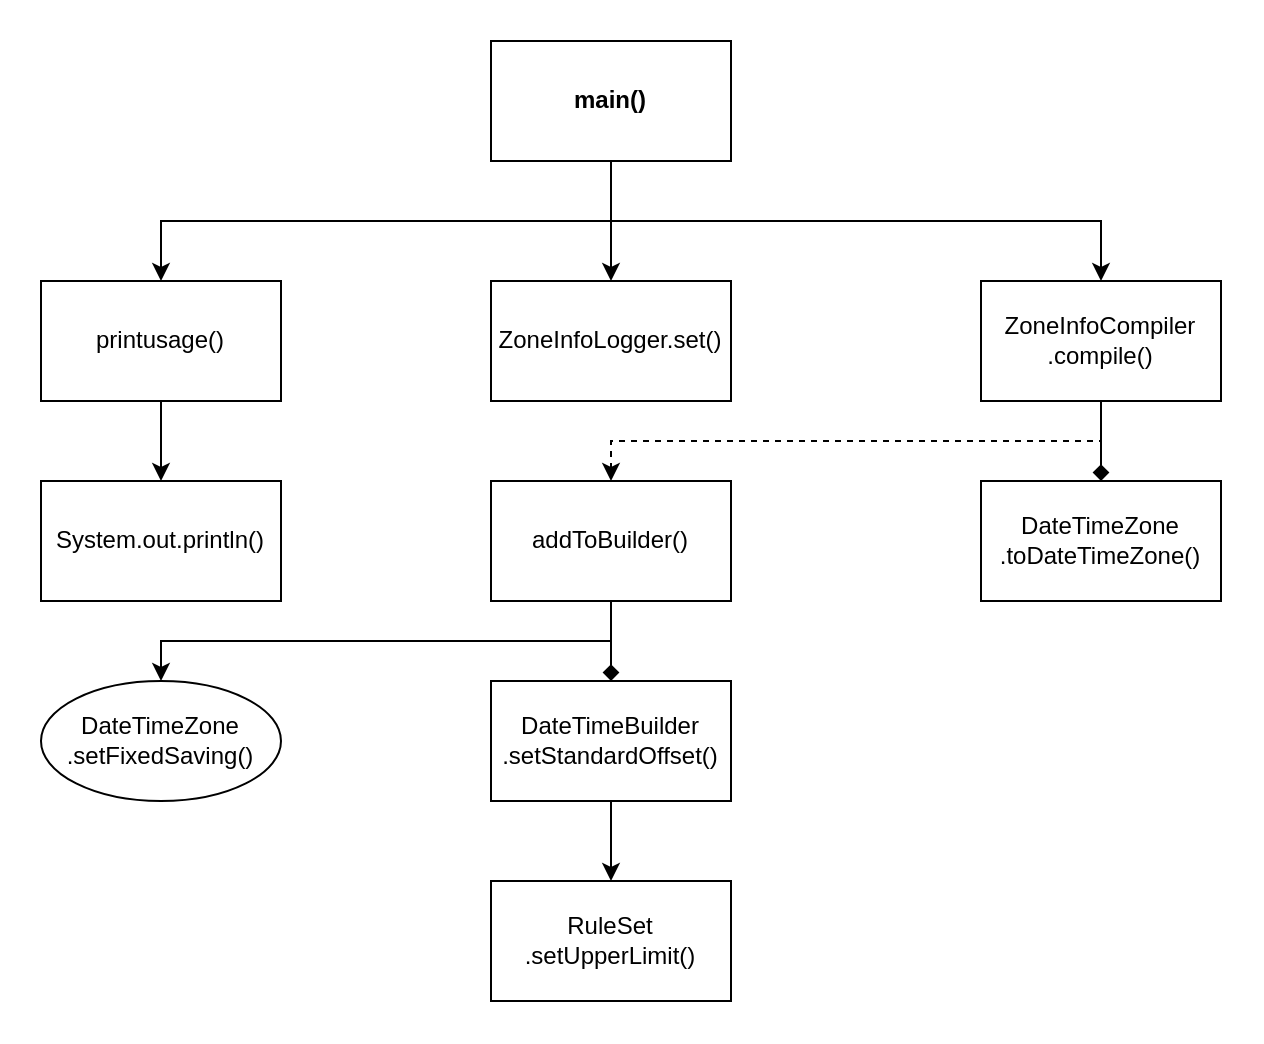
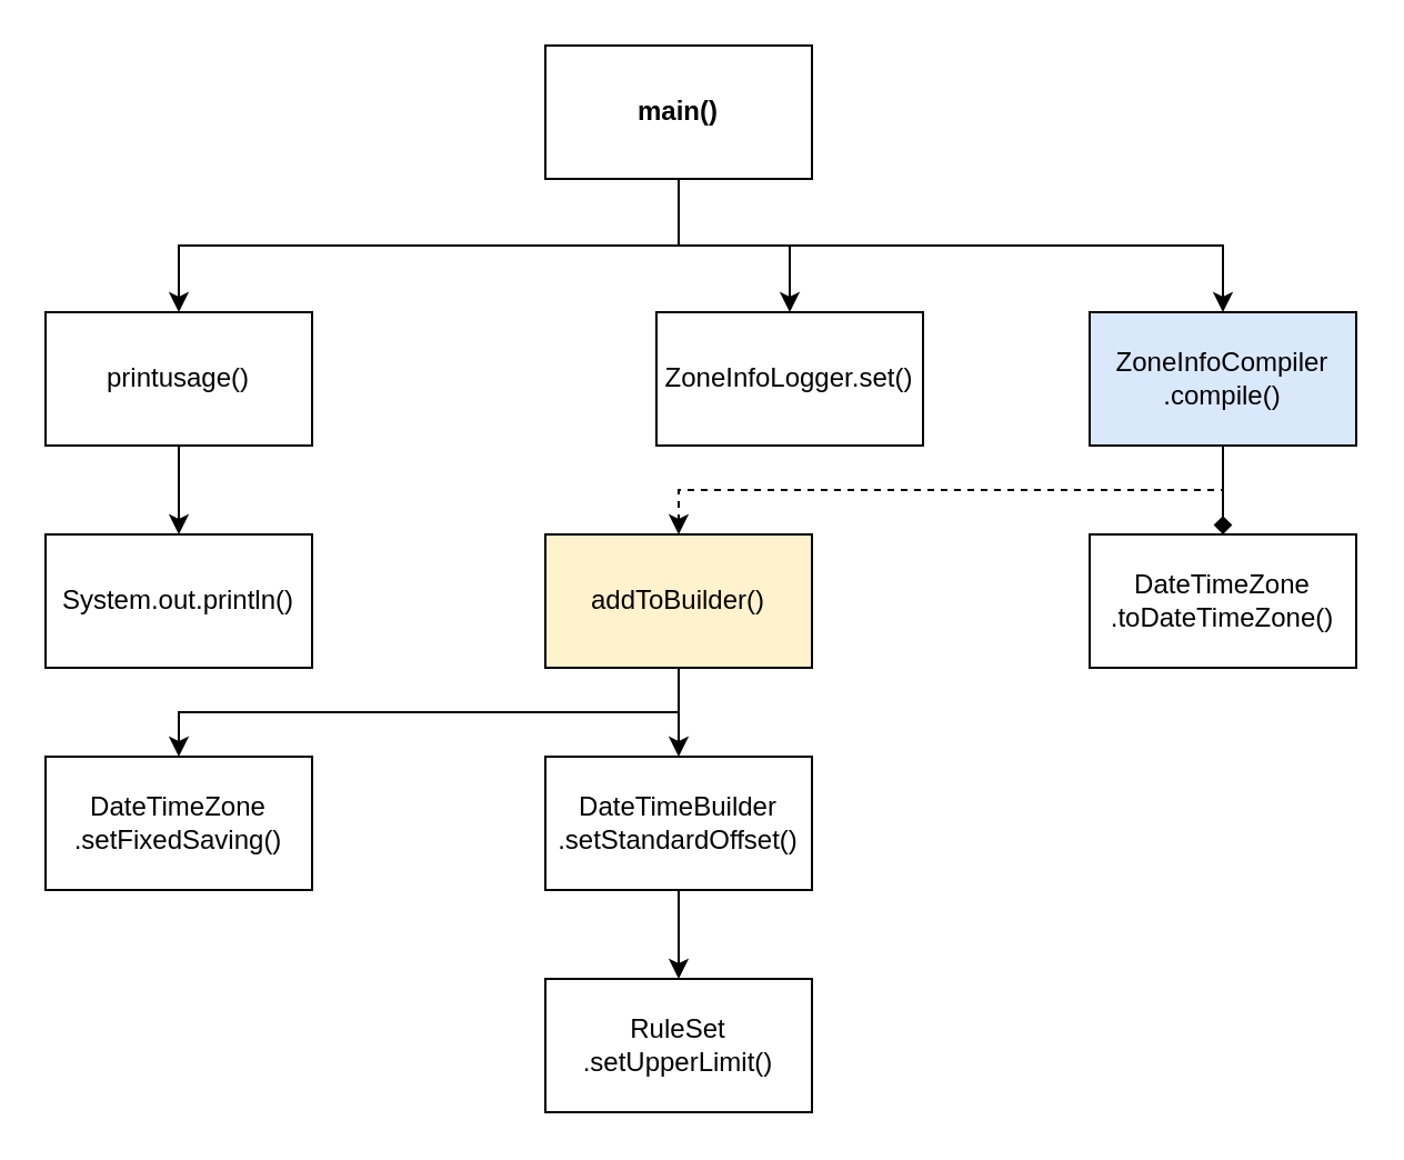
  <mxCell id="0" />
  <mxCell id="1" parent="0" />
  <mxCell id="2" style="edgeStyle=orthogonalEdgeStyle;rounded=0;orthogonalLoop=1;jettySize=auto;html=1;exitX=0.5;exitY=1;exitDx=0;exitDy=0;" edge="1" parent="1" source="5" target="7"><mxGeometry relative="1" as="geometry" /></mxCell>
  <mxCell id="3" style="edgeStyle=orthogonalEdgeStyle;rounded=0;orthogonalLoop=1;jettySize=auto;html=1;exitX=0.5;exitY=1;exitDx=0;exitDy=0;" edge="1" parent="1" source="5" target="9"><mxGeometry relative="1" as="geometry"><mxPoint x="360" y="140" as="targetPoint" /></mxGeometry></mxCell>
  <mxCell id="4" style="edgeStyle=orthogonalEdgeStyle;rounded=0;orthogonalLoop=1;jettySize=auto;html=1;exitX=0.5;exitY=1;exitDx=0;exitDy=0;" edge="1" parent="1" source="5" target="12"><mxGeometry relative="1" as="geometry" /></mxCell>
  <mxCell id="5" value="main()" style="rounded=0;whiteSpace=wrap;html=1;fontStyle=1" vertex="1" parent="1"><mxGeometry x="245" y="20" width="120" height="60" as="geometry" /></mxCell>
  <mxCell id="6" style="edgeStyle=orthogonalEdgeStyle;rounded=0;orthogonalLoop=1;jettySize=auto;html=1;exitX=0.5;exitY=1;exitDx=0;exitDy=0;" edge="1" parent="1" source="7" target="8"><mxGeometry relative="1" as="geometry" /></mxCell>
  <mxCell id="7" value="printusage()" style="rounded=0;whiteSpace=wrap;html=1;" vertex="1" parent="1"><mxGeometry x="20" y="140" width="120" height="60" as="geometry" /></mxCell>
  <mxCell id="8" value="System.out.println()" style="rounded=0;whiteSpace=wrap;html=1;" vertex="1" parent="1"><mxGeometry x="20" y="240" width="120" height="60" as="geometry" /></mxCell>
- <mxCell id="9" value="ZoneInfoLogger.set()" style="rounded=0;whiteSpace=wrap;html=1;" vertex="1" parent="1"><mxGeometry x="245" y="140" width="120" height="60" as="geometry" /></mxCell>
+ <mxCell id="9" value="ZoneInfoLogger.set()" style="rounded=0;whiteSpace=wrap;html=1;" vertex="1" parent="1"><mxGeometry x="295" y="140" width="120" height="60" as="geometry" /></mxCell>
  <mxCell id="10" style="edgeStyle=orthogonalEdgeStyle;rounded=0;orthogonalLoop=1;jettySize=auto;html=1;exitX=0.5;exitY=1;exitDx=0;exitDy=0;entryX=0.5;entryY=0;entryDx=0;entryDy=0;dashed=1;" edge="1" parent="1" source="12" target="15"><mxGeometry relative="1" as="geometry" /></mxCell>
  <mxCell id="11" style="edgeStyle=orthogonalEdgeStyle;rounded=0;orthogonalLoop=1;jettySize=auto;html=1;exitX=0.5;exitY=1;exitDx=0;exitDy=0;entryX=0.5;entryY=0;entryDx=0;entryDy=0;endArrow=diamond;" edge="1" parent="1" source="12" target="16"><mxGeometry relative="1" as="geometry" /></mxCell>
- <mxCell id="12" value="ZoneInfoCompiler&lt;br&gt;.compile()" style="rounded=0;whiteSpace=wrap;html=1;" vertex="1" parent="1"><mxGeometry x="490" y="140" width="120" height="60" as="geometry" /></mxCell>
- <mxCell id="13" style="edgeStyle=orthogonalEdgeStyle;rounded=0;orthogonalLoop=1;jettySize=auto;html=1;exitX=0.5;exitY=1;exitDx=0;exitDy=0;entryX=0.5;entryY=0;entryDx=0;entryDy=0;endArrow=diamond;" edge="1" parent="1" source="15" target="19"><mxGeometry relative="1" as="geometry" /></mxCell>
+ <mxCell id="12" value="ZoneInfoCompiler&lt;br&gt;.compile()" style="rounded=0;whiteSpace=wrap;html=1;fillColor=#dae8fc;" vertex="1" parent="1"><mxGeometry x="490" y="140" width="120" height="60" as="geometry" /></mxCell>
+ <mxCell id="13" style="edgeStyle=orthogonalEdgeStyle;rounded=0;orthogonalLoop=1;jettySize=auto;html=1;exitX=0.5;exitY=1;exitDx=0;exitDy=0;entryX=0.5;entryY=0;entryDx=0;entryDy=0;" edge="1" parent="1" source="15" target="19"><mxGeometry relative="1" as="geometry" /></mxCell>
  <mxCell id="14" style="edgeStyle=orthogonalEdgeStyle;rounded=0;orthogonalLoop=1;jettySize=auto;html=1;exitX=0.5;exitY=1;exitDx=0;exitDy=0;" edge="1" parent="1" source="15" target="17"><mxGeometry relative="1" as="geometry" /></mxCell>
- <mxCell id="15" value="addToBuilder()" style="rounded=0;whiteSpace=wrap;html=1;" vertex="1" parent="1"><mxGeometry x="245" y="240" width="120" height="60" as="geometry" /></mxCell>
+ <mxCell id="15" value="addToBuilder()" style="rounded=0;whiteSpace=wrap;html=1;fillColor=#fff2cc;" vertex="1" parent="1"><mxGeometry x="245" y="240" width="120" height="60" as="geometry" /></mxCell>
  <mxCell id="16" value="DateTimeZone&lt;br&gt;.toDateTimeZone()" style="rounded=0;whiteSpace=wrap;html=1;" vertex="1" parent="1"><mxGeometry x="490" y="240" width="120" height="60" as="geometry" /></mxCell>
- <mxCell id="17" value="DateTimeZone&lt;br&gt;.setFixedSaving()" style="ellipse;whiteSpace=wrap;html=1;" vertex="1" parent="1"><mxGeometry x="20" y="340" width="120" height="60" as="geometry" /></mxCell>
+ <mxCell id="17" value="DateTimeZone&lt;br&gt;.setFixedSaving()" style="rounded=0;whiteSpace=wrap;html=1;" vertex="1" parent="1"><mxGeometry x="20" y="340" width="120" height="60" as="geometry" /></mxCell>
  <mxCell id="18" style="edgeStyle=orthogonalEdgeStyle;rounded=0;orthogonalLoop=1;jettySize=auto;html=1;exitX=0.5;exitY=1;exitDx=0;exitDy=0;" edge="1" parent="1" source="19" target="20"><mxGeometry relative="1" as="geometry" /></mxCell>
  <mxCell id="19" value="DateTimeBuilder&lt;br&gt;.setStandardOffset()" style="rounded=0;whiteSpace=wrap;html=1;" vertex="1" parent="1"><mxGeometry x="245" y="340" width="120" height="60" as="geometry" /></mxCell>
  <mxCell id="20" value="RuleSet&lt;br&gt;.setUpperLimit()" style="rounded=0;whiteSpace=wrap;html=1;" vertex="1" parent="1"><mxGeometry x="245" y="440" width="120" height="60" as="geometry" /></mxCell>
